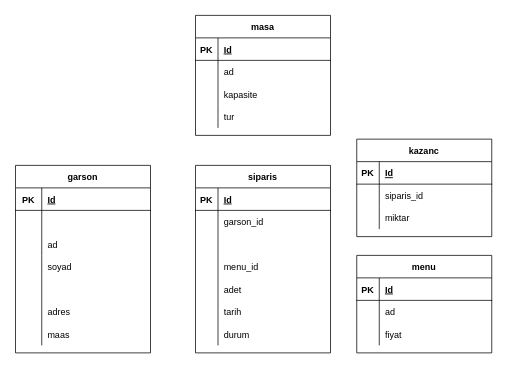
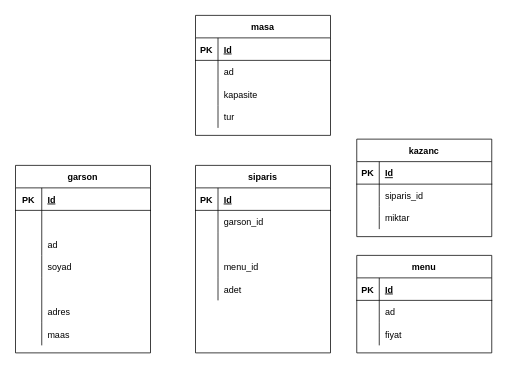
  <mxCell id="0" />
  <mxCell id="1" parent="0" />
  <mxCell id="2" value="menu" style="shape=table;startSize=30;container=1;collapsible=1;childLayout=tableLayout;fixedRows=1;rowLines=0;fontStyle=1;align=center;resizeLast=1;" vertex="1" parent="1"><mxGeometry x="475" y="340" width="180" height="130" as="geometry" /></mxCell>
  <mxCell id="3" value="" style="shape=partialRectangle;collapsible=0;dropTarget=0;pointerEvents=0;fillColor=none;top=0;left=0;bottom=1;right=0;points=[[0,0.5],[1,0.5]];portConstraint=eastwest;" vertex="1" parent="2"><mxGeometry y="30" width="180" height="30" as="geometry" /></mxCell>
  <mxCell id="4" value="PK" style="shape=partialRectangle;connectable=0;fillColor=none;top=0;left=0;bottom=0;right=0;fontStyle=1;overflow=hidden;" vertex="1" parent="3"><mxGeometry width="30" height="30" as="geometry" /></mxCell>
  <mxCell id="5" value="Id" style="shape=partialRectangle;connectable=0;fillColor=none;top=0;left=0;bottom=0;right=0;align=left;spacingLeft=6;fontStyle=5;overflow=hidden;" vertex="1" parent="3"><mxGeometry x="30" width="150" height="30" as="geometry" /></mxCell>
  <mxCell id="6" value="" style="shape=partialRectangle;collapsible=0;dropTarget=0;pointerEvents=0;fillColor=none;top=0;left=0;bottom=0;right=0;points=[[0,0.5],[1,0.5]];portConstraint=eastwest;" vertex="1" parent="2"><mxGeometry y="60" width="180" height="30" as="geometry" /></mxCell>
  <mxCell id="7" value="" style="shape=partialRectangle;connectable=0;fillColor=none;top=0;left=0;bottom=0;right=0;editable=1;overflow=hidden;" vertex="1" parent="6"><mxGeometry width="30" height="30" as="geometry" /></mxCell>
  <mxCell id="8" value="ad" style="shape=partialRectangle;connectable=0;fillColor=none;top=0;left=0;bottom=0;right=0;align=left;spacingLeft=6;overflow=hidden;" vertex="1" parent="6"><mxGeometry x="30" width="150" height="30" as="geometry" /></mxCell>
  <mxCell id="9" value="" style="shape=partialRectangle;collapsible=0;dropTarget=0;pointerEvents=0;fillColor=none;top=0;left=0;bottom=0;right=0;points=[[0,0.5],[1,0.5]];portConstraint=eastwest;" vertex="1" parent="2"><mxGeometry y="90" width="180" height="30" as="geometry" /></mxCell>
  <mxCell id="10" value="" style="shape=partialRectangle;connectable=0;fillColor=none;top=0;left=0;bottom=0;right=0;editable=1;overflow=hidden;" vertex="1" parent="9"><mxGeometry width="30" height="30" as="geometry" /></mxCell>
  <mxCell id="11" value="fiyat" style="shape=partialRectangle;connectable=0;fillColor=none;top=0;left=0;bottom=0;right=0;align=left;spacingLeft=6;overflow=hidden;" vertex="1" parent="9"><mxGeometry x="30" width="150" height="30" as="geometry" /></mxCell>
  <mxCell id="12" value="garson" style="shape=table;startSize=30;container=1;collapsible=1;childLayout=tableLayout;fixedRows=1;rowLines=0;fontStyle=1;align=center;resizeLast=1;" vertex="1" parent="1"><mxGeometry x="20" y="220" width="180" height="250" as="geometry" /></mxCell>
  <mxCell id="13" value="" style="shape=partialRectangle;collapsible=0;dropTarget=0;pointerEvents=0;fillColor=none;top=0;left=0;bottom=1;right=0;points=[[0,0.5],[1,0.5]];portConstraint=eastwest;" vertex="1" parent="12"><mxGeometry y="30" width="180" height="30" as="geometry" /></mxCell>
  <mxCell id="14" value="PK" style="shape=partialRectangle;connectable=0;fillColor=none;top=0;left=0;bottom=0;right=0;fontStyle=1;overflow=hidden;" vertex="1" parent="13"><mxGeometry width="35" height="30" as="geometry" /></mxCell>
  <mxCell id="15" value="Id" style="shape=partialRectangle;connectable=0;fillColor=none;top=0;left=0;bottom=0;right=0;align=left;spacingLeft=6;fontStyle=5;overflow=hidden;" vertex="1" parent="13"><mxGeometry x="35" width="145" height="30" as="geometry" /></mxCell>
  <mxCell id="16" value="" style="shape=partialRectangle;collapsible=0;dropTarget=0;pointerEvents=0;fillColor=none;top=0;left=0;bottom=0;right=0;points=[[0,0.5],[1,0.5]];portConstraint=eastwest;" vertex="1" parent="12"><mxGeometry y="60" width="180" height="30" as="geometry" /></mxCell>
  <mxCell id="17" value="" style="shape=partialRectangle;connectable=0;fillColor=none;top=0;left=0;bottom=0;right=0;editable=1;overflow=hidden;" vertex="1" parent="16"><mxGeometry width="35" height="30" as="geometry" /></mxCell>
  <mxCell id="18" value="" style="shape=partialRectangle;collapsible=0;dropTarget=0;pointerEvents=0;fillColor=none;top=0;left=0;bottom=0;right=0;points=[[0,0.5],[1,0.5]];portConstraint=eastwest;" vertex="1" parent="12"><mxGeometry y="90" width="180" height="30" as="geometry" /></mxCell>
  <mxCell id="19" value="" style="shape=partialRectangle;connectable=0;fillColor=none;top=0;left=0;bottom=0;right=0;editable=1;overflow=hidden;" vertex="1" parent="18"><mxGeometry width="35" height="30" as="geometry" /></mxCell>
  <mxCell id="20" value="ad" style="shape=partialRectangle;connectable=0;fillColor=none;top=0;left=0;bottom=0;right=0;align=left;spacingLeft=6;overflow=hidden;" vertex="1" parent="18"><mxGeometry x="35" width="145" height="30" as="geometry" /></mxCell>
  <mxCell id="21" value="" style="shape=partialRectangle;collapsible=0;dropTarget=0;pointerEvents=0;fillColor=none;top=0;left=0;bottom=0;right=0;points=[[0,0.5],[1,0.5]];portConstraint=eastwest;" vertex="1" parent="12"><mxGeometry y="120" width="180" height="30" as="geometry" /></mxCell>
  <mxCell id="22" value="" style="shape=partialRectangle;connectable=0;fillColor=none;top=0;left=0;bottom=0;right=0;editable=1;overflow=hidden;" vertex="1" parent="21"><mxGeometry width="35" height="30" as="geometry" /></mxCell>
  <mxCell id="23" value="soyad" style="shape=partialRectangle;connectable=0;fillColor=none;top=0;left=0;bottom=0;right=0;align=left;spacingLeft=6;overflow=hidden;" vertex="1" parent="21"><mxGeometry x="35" width="145" height="30" as="geometry" /></mxCell>
  <mxCell id="24" value="" style="shape=partialRectangle;collapsible=0;dropTarget=0;pointerEvents=0;fillColor=none;top=0;left=0;bottom=0;right=0;points=[[0,0.5],[1,0.5]];portConstraint=eastwest;" vertex="1" parent="12"><mxGeometry y="150" width="180" height="30" as="geometry" /></mxCell>
  <mxCell id="25" value="" style="shape=partialRectangle;connectable=0;fillColor=none;top=0;left=0;bottom=0;right=0;editable=1;overflow=hidden;" vertex="1" parent="24"><mxGeometry width="35" height="30" as="geometry" /></mxCell>
  <mxCell id="26" value="" style="shape=partialRectangle;collapsible=0;dropTarget=0;pointerEvents=0;fillColor=none;top=0;left=0;bottom=0;right=0;points=[[0,0.5],[1,0.5]];portConstraint=eastwest;" vertex="1" parent="12"><mxGeometry y="180" width="180" height="30" as="geometry" /></mxCell>
  <mxCell id="27" value="" style="shape=partialRectangle;connectable=0;fillColor=none;top=0;left=0;bottom=0;right=0;editable=1;overflow=hidden;" vertex="1" parent="26"><mxGeometry width="35" height="30" as="geometry" /></mxCell>
  <mxCell id="28" value="adres" style="shape=partialRectangle;connectable=0;fillColor=none;top=0;left=0;bottom=0;right=0;align=left;spacingLeft=6;overflow=hidden;" vertex="1" parent="26"><mxGeometry x="35" width="145" height="30" as="geometry" /></mxCell>
  <mxCell id="29" value="" style="shape=partialRectangle;collapsible=0;dropTarget=0;pointerEvents=0;fillColor=none;top=0;left=0;bottom=0;right=0;points=[[0,0.5],[1,0.5]];portConstraint=eastwest;" vertex="1" parent="12"><mxGeometry y="210" width="180" height="30" as="geometry" /></mxCell>
  <mxCell id="30" value="" style="shape=partialRectangle;connectable=0;fillColor=none;top=0;left=0;bottom=0;right=0;editable=1;overflow=hidden;" vertex="1" parent="29"><mxGeometry width="35" height="30" as="geometry" /></mxCell>
  <mxCell id="31" value="maas" style="shape=partialRectangle;connectable=0;fillColor=none;top=0;left=0;bottom=0;right=0;align=left;spacingLeft=6;overflow=hidden;" vertex="1" parent="29"><mxGeometry x="35" width="145" height="30" as="geometry" /></mxCell>
  <mxCell id="32" value="masa" style="shape=table;startSize=30;container=1;collapsible=1;childLayout=tableLayout;fixedRows=1;rowLines=0;fontStyle=1;align=center;resizeLast=1;" vertex="1" parent="1"><mxGeometry x="260" y="20" width="180" height="160" as="geometry" /></mxCell>
  <mxCell id="33" value="" style="shape=partialRectangle;collapsible=0;dropTarget=0;pointerEvents=0;fillColor=none;top=0;left=0;bottom=1;right=0;points=[[0,0.5],[1,0.5]];portConstraint=eastwest;" vertex="1" parent="32"><mxGeometry y="30" width="180" height="30" as="geometry" /></mxCell>
  <mxCell id="34" value="PK" style="shape=partialRectangle;connectable=0;fillColor=none;top=0;left=0;bottom=0;right=0;fontStyle=1;overflow=hidden;" vertex="1" parent="33"><mxGeometry width="30" height="30" as="geometry" /></mxCell>
  <mxCell id="35" value="Id" style="shape=partialRectangle;connectable=0;fillColor=none;top=0;left=0;bottom=0;right=0;align=left;spacingLeft=6;fontStyle=5;overflow=hidden;" vertex="1" parent="33"><mxGeometry x="30" width="150" height="30" as="geometry" /></mxCell>
  <mxCell id="36" value="" style="shape=partialRectangle;collapsible=0;dropTarget=0;pointerEvents=0;fillColor=none;top=0;left=0;bottom=0;right=0;points=[[0,0.5],[1,0.5]];portConstraint=eastwest;" vertex="1" parent="32"><mxGeometry y="60" width="180" height="30" as="geometry" /></mxCell>
  <mxCell id="37" value="" style="shape=partialRectangle;connectable=0;fillColor=none;top=0;left=0;bottom=0;right=0;editable=1;overflow=hidden;" vertex="1" parent="36"><mxGeometry width="30" height="30" as="geometry" /></mxCell>
  <mxCell id="38" value="ad" style="shape=partialRectangle;connectable=0;fillColor=none;top=0;left=0;bottom=0;right=0;align=left;spacingLeft=6;overflow=hidden;" vertex="1" parent="36"><mxGeometry x="30" width="150" height="30" as="geometry" /></mxCell>
  <mxCell id="39" value="" style="shape=partialRectangle;collapsible=0;dropTarget=0;pointerEvents=0;fillColor=none;top=0;left=0;bottom=0;right=0;points=[[0,0.5],[1,0.5]];portConstraint=eastwest;" vertex="1" parent="32"><mxGeometry y="90" width="180" height="30" as="geometry" /></mxCell>
  <mxCell id="40" value="" style="shape=partialRectangle;connectable=0;fillColor=none;top=0;left=0;bottom=0;right=0;editable=1;overflow=hidden;" vertex="1" parent="39"><mxGeometry width="30" height="30" as="geometry" /></mxCell>
  <mxCell id="41" value="kapasite" style="shape=partialRectangle;connectable=0;fillColor=none;top=0;left=0;bottom=0;right=0;align=left;spacingLeft=6;overflow=hidden;" vertex="1" parent="39"><mxGeometry x="30" width="150" height="30" as="geometry" /></mxCell>
  <mxCell id="42" value="" style="shape=partialRectangle;collapsible=0;dropTarget=0;pointerEvents=0;fillColor=none;top=0;left=0;bottom=0;right=0;points=[[0,0.5],[1,0.5]];portConstraint=eastwest;" vertex="1" parent="32"><mxGeometry y="120" width="180" height="30" as="geometry" /></mxCell>
  <mxCell id="43" value="" style="shape=partialRectangle;connectable=0;fillColor=none;top=0;left=0;bottom=0;right=0;editable=1;overflow=hidden;" vertex="1" parent="42"><mxGeometry width="30" height="30" as="geometry" /></mxCell>
  <mxCell id="44" value="tur" style="shape=partialRectangle;connectable=0;fillColor=none;top=0;left=0;bottom=0;right=0;align=left;spacingLeft=6;overflow=hidden;" vertex="1" parent="42"><mxGeometry x="30" width="150" height="30" as="geometry" /></mxCell>
  <mxCell id="45" value="siparis" style="shape=table;startSize=30;container=1;collapsible=1;childLayout=tableLayout;fixedRows=1;rowLines=0;fontStyle=1;align=center;resizeLast=1;" vertex="1" parent="1"><mxGeometry x="260" y="220" width="180" height="250" as="geometry" /></mxCell>
  <mxCell id="46" value="" style="shape=partialRectangle;collapsible=0;dropTarget=0;pointerEvents=0;fillColor=none;top=0;left=0;bottom=1;right=0;points=[[0,0.5],[1,0.5]];portConstraint=eastwest;" vertex="1" parent="45"><mxGeometry y="30" width="180" height="30" as="geometry" /></mxCell>
  <mxCell id="47" value="PK" style="shape=partialRectangle;connectable=0;fillColor=none;top=0;left=0;bottom=0;right=0;fontStyle=1;overflow=hidden;" vertex="1" parent="46"><mxGeometry width="30" height="30" as="geometry" /></mxCell>
  <mxCell id="48" value="Id" style="shape=partialRectangle;connectable=0;fillColor=none;top=0;left=0;bottom=0;right=0;align=left;spacingLeft=6;fontStyle=5;overflow=hidden;" vertex="1" parent="46"><mxGeometry x="30" width="150" height="30" as="geometry" /></mxCell>
  <mxCell id="49" value="" style="shape=partialRectangle;collapsible=0;dropTarget=0;pointerEvents=0;fillColor=none;top=0;left=0;bottom=0;right=0;points=[[0,0.5],[1,0.5]];portConstraint=eastwest;" vertex="1" parent="45"><mxGeometry y="60" width="180" height="30" as="geometry" /></mxCell>
  <mxCell id="50" value="" style="shape=partialRectangle;connectable=0;fillColor=none;top=0;left=0;bottom=0;right=0;editable=1;overflow=hidden;" vertex="1" parent="49"><mxGeometry width="30" height="30" as="geometry" /></mxCell>
  <mxCell id="51" value="garson_id" style="shape=partialRectangle;connectable=0;fillColor=none;top=0;left=0;bottom=0;right=0;align=left;spacingLeft=6;overflow=hidden;" vertex="1" parent="49"><mxGeometry x="30" width="150" height="30" as="geometry" /></mxCell>
  <mxCell id="52" value="" style="shape=partialRectangle;collapsible=0;dropTarget=0;pointerEvents=0;fillColor=none;top=0;left=0;bottom=0;right=0;points=[[0,0.5],[1,0.5]];portConstraint=eastwest;" vertex="1" parent="45"><mxGeometry y="90" width="180" height="30" as="geometry" /></mxCell>
  <mxCell id="53" value="" style="shape=partialRectangle;connectable=0;fillColor=none;top=0;left=0;bottom=0;right=0;editable=1;overflow=hidden;" vertex="1" parent="52"><mxGeometry width="30" height="30" as="geometry" /></mxCell>
  <mxCell id="54" value="" style="shape=partialRectangle;collapsible=0;dropTarget=0;pointerEvents=0;fillColor=none;top=0;left=0;bottom=0;right=0;points=[[0,0.5],[1,0.5]];portConstraint=eastwest;" vertex="1" parent="45"><mxGeometry y="120" width="180" height="30" as="geometry" /></mxCell>
  <mxCell id="55" value="" style="shape=partialRectangle;connectable=0;fillColor=none;top=0;left=0;bottom=0;right=0;editable=1;overflow=hidden;" vertex="1" parent="54"><mxGeometry width="30" height="30" as="geometry" /></mxCell>
  <mxCell id="56" value="menu_id" style="shape=partialRectangle;connectable=0;fillColor=none;top=0;left=0;bottom=0;right=0;align=left;spacingLeft=6;overflow=hidden;" vertex="1" parent="54"><mxGeometry x="30" width="150" height="30" as="geometry" /></mxCell>
  <mxCell id="57" value="" style="shape=partialRectangle;collapsible=0;dropTarget=0;pointerEvents=0;fillColor=none;top=0;left=0;bottom=0;right=0;points=[[0,0.5],[1,0.5]];portConstraint=eastwest;" vertex="1" parent="45"><mxGeometry y="150" width="180" height="30" as="geometry" /></mxCell>
  <mxCell id="58" value="" style="shape=partialRectangle;connectable=0;fillColor=none;top=0;left=0;bottom=0;right=0;editable=1;overflow=hidden;" vertex="1" parent="57"><mxGeometry width="30" height="30" as="geometry" /></mxCell>
  <mxCell id="59" value="adet" style="shape=partialRectangle;connectable=0;fillColor=none;top=0;left=0;bottom=0;right=0;align=left;spacingLeft=6;overflow=hidden;" vertex="1" parent="57"><mxGeometry x="30" width="150" height="30" as="geometry" /></mxCell>
  <mxCell id="60" value="" style="shape=partialRectangle;collapsible=0;dropTarget=0;pointerEvents=0;fillColor=none;top=0;left=0;bottom=0;right=0;points=[[0,0.5],[1,0.5]];portConstraint=eastwest;" vertex="1" parent="45"><mxGeometry y="180" width="180" height="30" as="geometry" /></mxCell>
  <mxCell id="61" value="" style="shape=partialRectangle;connectable=0;fillColor=none;top=0;left=0;bottom=0;right=0;editable=1;overflow=hidden;" vertex="1" parent="60"><mxGeometry width="30" height="30" as="geometry" /></mxCell>
- <mxCell id="62" value="tarih" style="shape=partialRectangle;connectable=0;fillColor=none;top=0;left=0;bottom=0;right=0;align=left;spacingLeft=6;overflow=hidden;" vertex="1" parent="60"><mxGeometry x="30" width="150" height="30" as="geometry" /></mxCell>
  <mxCell id="63" value="" style="shape=partialRectangle;collapsible=0;dropTarget=0;pointerEvents=0;fillColor=none;top=0;left=0;bottom=0;right=0;points=[[0,0.5],[1,0.5]];portConstraint=eastwest;" vertex="1" parent="45"><mxGeometry y="210" width="180" height="30" as="geometry" /></mxCell>
  <mxCell id="64" value="" style="shape=partialRectangle;connectable=0;fillColor=none;top=0;left=0;bottom=0;right=0;editable=1;overflow=hidden;" vertex="1" parent="63"><mxGeometry width="30" height="30" as="geometry" /></mxCell>
- <mxCell id="65" value="durum" style="shape=partialRectangle;connectable=0;fillColor=none;top=0;left=0;bottom=0;right=0;align=left;spacingLeft=6;overflow=hidden;" vertex="1" parent="63"><mxGeometry x="30" width="150" height="30" as="geometry" /></mxCell>
  <mxCell id="66" value="kazanc" style="shape=table;startSize=30;container=1;collapsible=1;childLayout=tableLayout;fixedRows=1;rowLines=0;fontStyle=1;align=center;resizeLast=1;" vertex="1" parent="1"><mxGeometry x="475" y="185" width="180" height="130" as="geometry" /></mxCell>
  <mxCell id="67" value="" style="shape=partialRectangle;collapsible=0;dropTarget=0;pointerEvents=0;fillColor=none;top=0;left=0;bottom=1;right=0;points=[[0,0.5],[1,0.5]];portConstraint=eastwest;" vertex="1" parent="66"><mxGeometry y="30" width="180" height="30" as="geometry" /></mxCell>
  <mxCell id="68" value="PK" style="shape=partialRectangle;connectable=0;fillColor=none;top=0;left=0;bottom=0;right=0;fontStyle=1;overflow=hidden;" vertex="1" parent="67"><mxGeometry width="30" height="30" as="geometry" /></mxCell>
  <mxCell id="69" value="Id" style="shape=partialRectangle;connectable=0;fillColor=none;top=0;left=0;bottom=0;right=0;align=left;spacingLeft=6;fontStyle=5;overflow=hidden;" vertex="1" parent="67"><mxGeometry x="30" width="150" height="30" as="geometry" /></mxCell>
  <mxCell id="70" value="" style="shape=partialRectangle;collapsible=0;dropTarget=0;pointerEvents=0;fillColor=none;top=0;left=0;bottom=0;right=0;points=[[0,0.5],[1,0.5]];portConstraint=eastwest;" vertex="1" parent="66"><mxGeometry y="60" width="180" height="30" as="geometry" /></mxCell>
  <mxCell id="71" value="" style="shape=partialRectangle;connectable=0;fillColor=none;top=0;left=0;bottom=0;right=0;editable=1;overflow=hidden;" vertex="1" parent="70"><mxGeometry width="30" height="30" as="geometry" /></mxCell>
  <mxCell id="72" value="siparis_id" style="shape=partialRectangle;connectable=0;fillColor=none;top=0;left=0;bottom=0;right=0;align=left;spacingLeft=6;overflow=hidden;" vertex="1" parent="70"><mxGeometry x="30" width="150" height="30" as="geometry" /></mxCell>
  <mxCell id="73" value="" style="shape=partialRectangle;collapsible=0;dropTarget=0;pointerEvents=0;fillColor=none;top=0;left=0;bottom=0;right=0;points=[[0,0.5],[1,0.5]];portConstraint=eastwest;" vertex="1" parent="66"><mxGeometry y="90" width="180" height="30" as="geometry" /></mxCell>
  <mxCell id="74" value="" style="shape=partialRectangle;connectable=0;fillColor=none;top=0;left=0;bottom=0;right=0;editable=1;overflow=hidden;" vertex="1" parent="73"><mxGeometry width="30" height="30" as="geometry" /></mxCell>
  <mxCell id="75" value="miktar" style="shape=partialRectangle;connectable=0;fillColor=none;top=0;left=0;bottom=0;right=0;align=left;spacingLeft=6;overflow=hidden;" vertex="1" parent="73"><mxGeometry x="30" width="150" height="30" as="geometry" /></mxCell>
